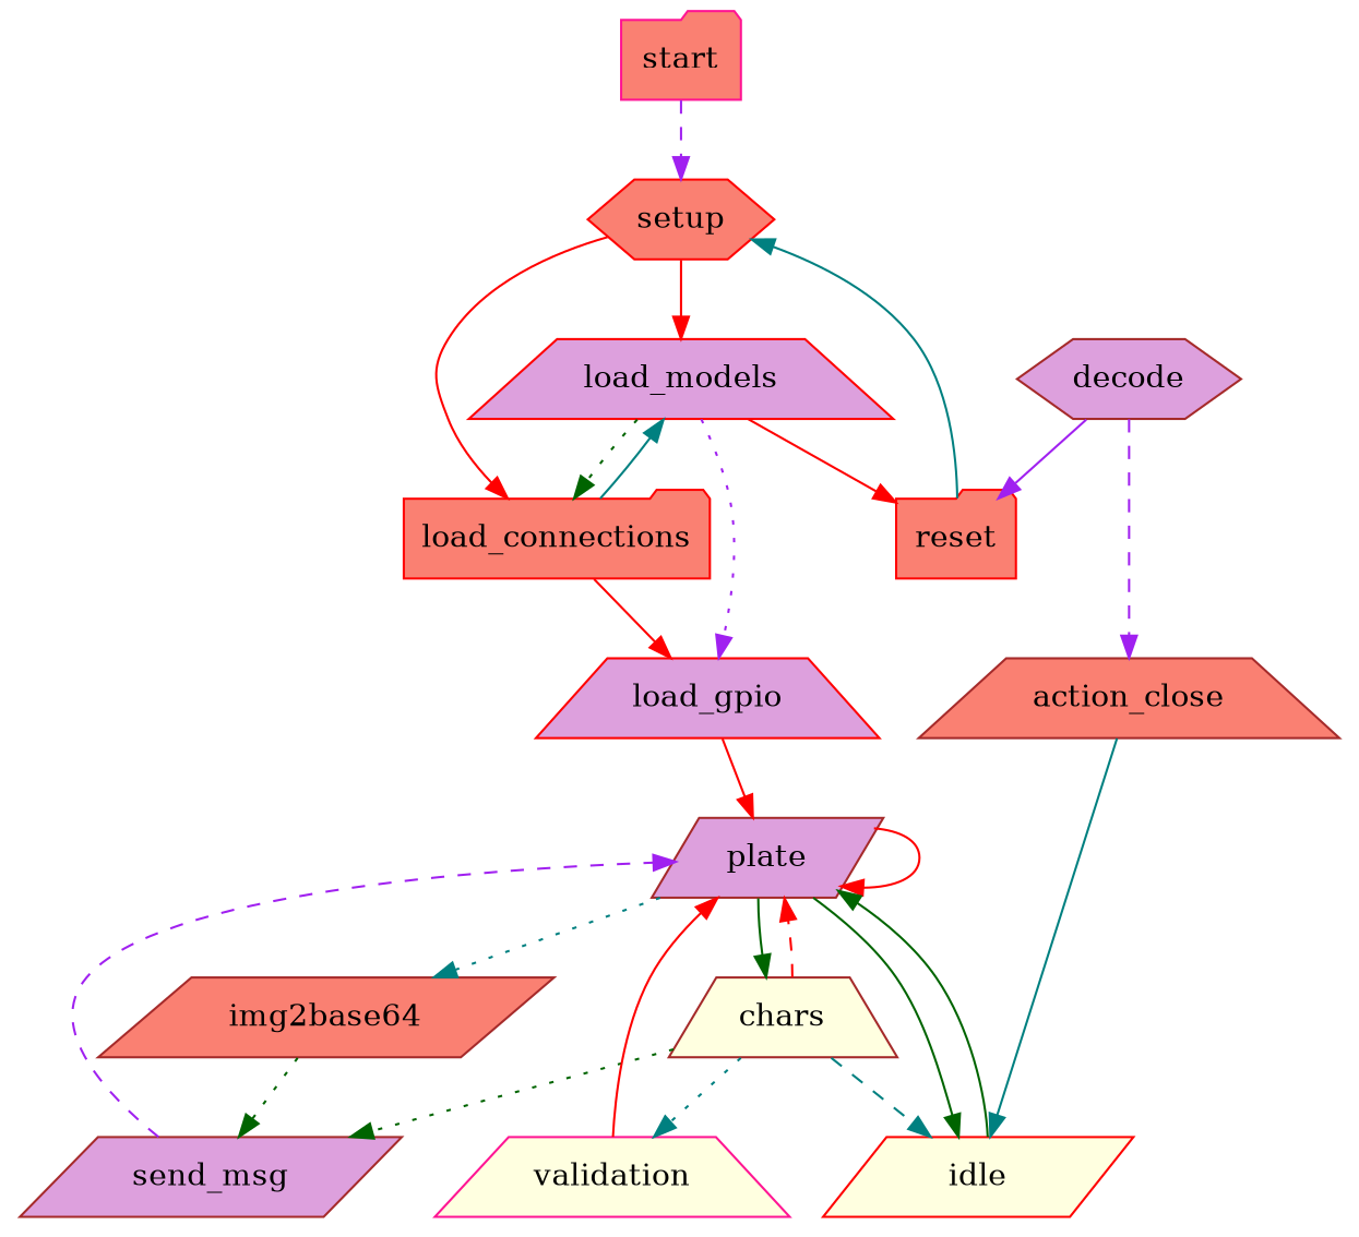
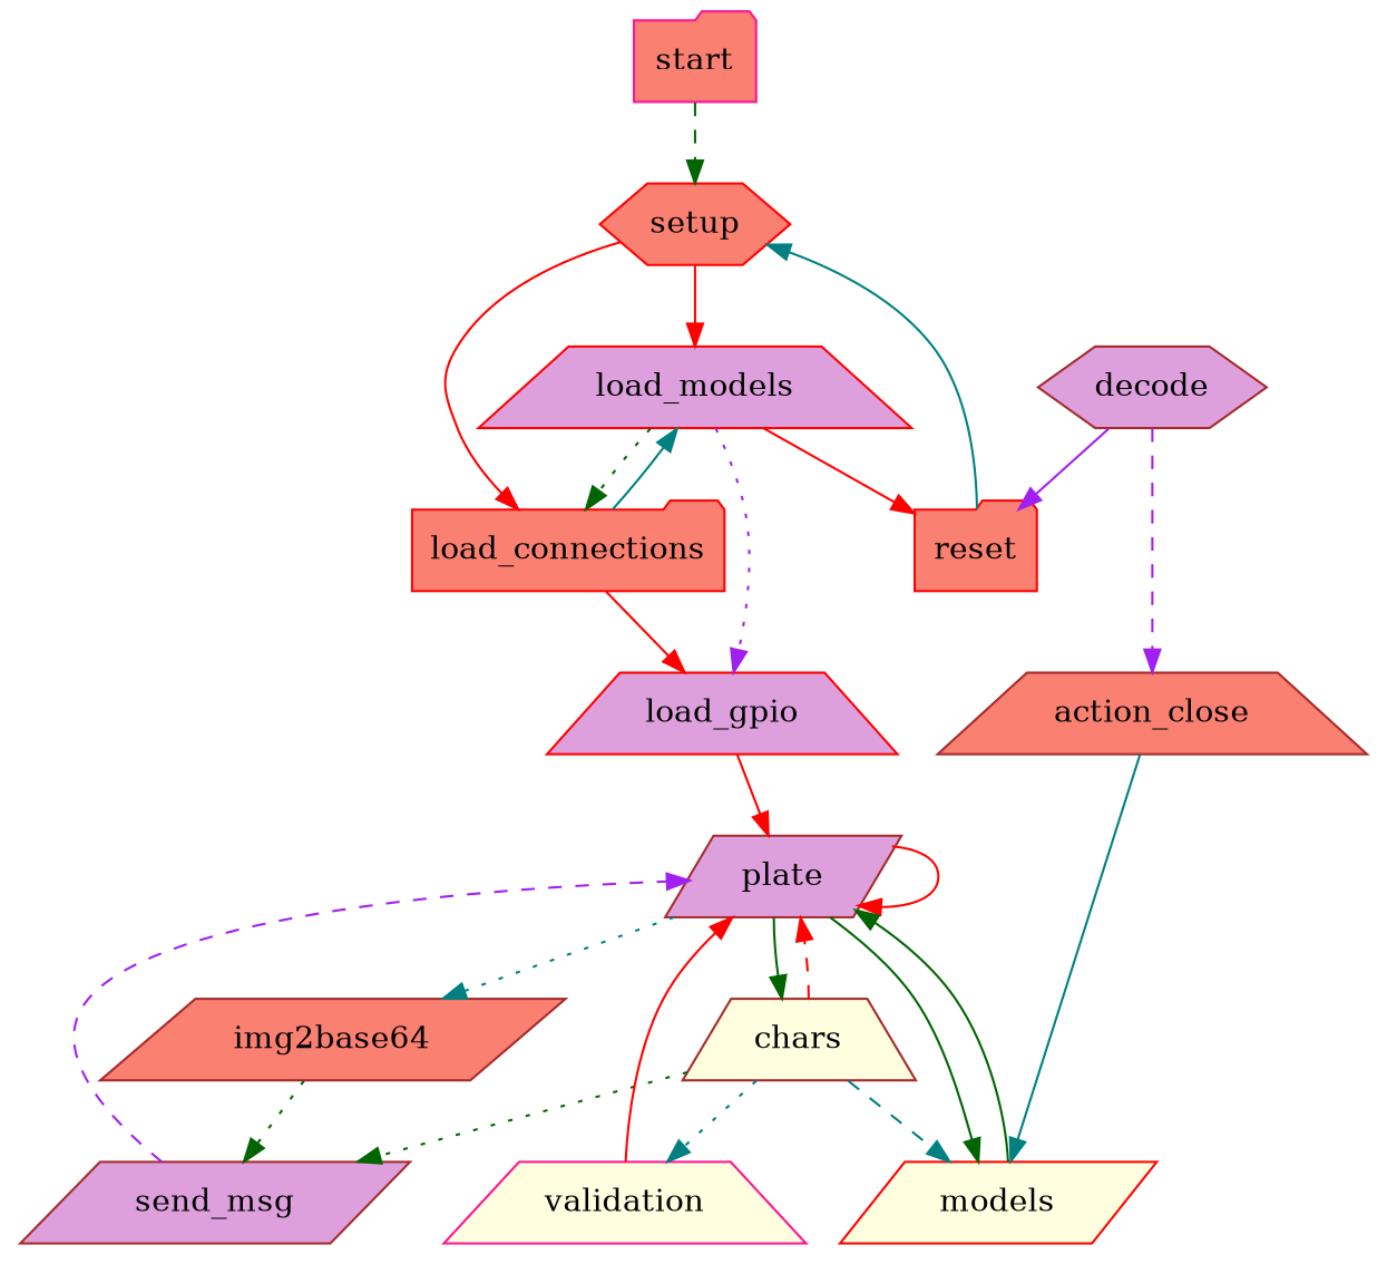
  digraph {
    node [color=red fillcolor=salmon shape=trapezium style=filled]
    edge [color=red style=solid]
    start [color=deeppink shape=folder]
    setup [shape=hexagon]
    load_models [fillcolor=plum]
    load_connections [shape=folder]
    load_gpio [fillcolor=plum]
    reset [shape=folder]
    plate [color=brown fillcolor=plum shape=parallelogram]
-   idle [fillcolor=lightyellow shape=parallelogram]
+   idle [fillcolor=lightyellow shape=parallelogram label=models]
    chars [color=brown fillcolor=lightyellow]
    img2base64 [color=brown shape=parallelogram]
    decode [color=brown fillcolor=plum shape=hexagon]
    action_close [color=brown]
    send_msg [color=brown fillcolor=plum shape=parallelogram]
    validation [color=deeppink fillcolor=lightyellow]
-   start -> setup [color=purple style=dashed]
+   start -> setup [color=darkgreen style=dashed]
    setup -> load_models
    setup -> load_connections
    load_models -> load_connections [color=darkgreen style=dotted]
    load_models -> load_gpio [color=purple style=dotted]
    load_models -> reset
    load_connections -> load_models [color=teal]
    load_connections -> load_gpio
    load_gpio -> plate
    reset -> setup [color=teal]
    plate -> plate
    plate -> idle [color=darkgreen]
    plate -> chars [color=darkgreen]
    plate -> img2base64 [color=teal style=dotted]
    idle -> plate [color=darkgreen]
    chars -> plate [style=dashed]
    chars -> idle [color=teal style=dashed]
    chars -> send_msg [color=darkgreen style=dotted]
    chars -> validation [color=teal style=dotted]
    img2base64 -> send_msg [color=darkgreen style=dotted]
    decode -> reset [color=purple]
    decode -> action_close [color=purple style=dashed]
    action_close -> idle [color=teal]
    send_msg -> plate [color=purple style=dashed]
    validation -> plate
  }
